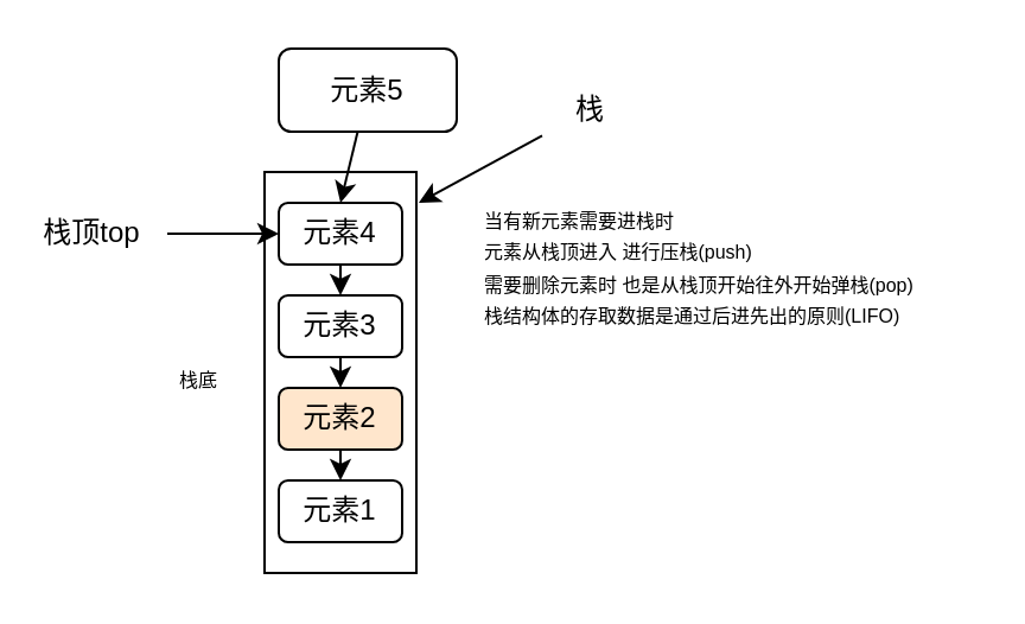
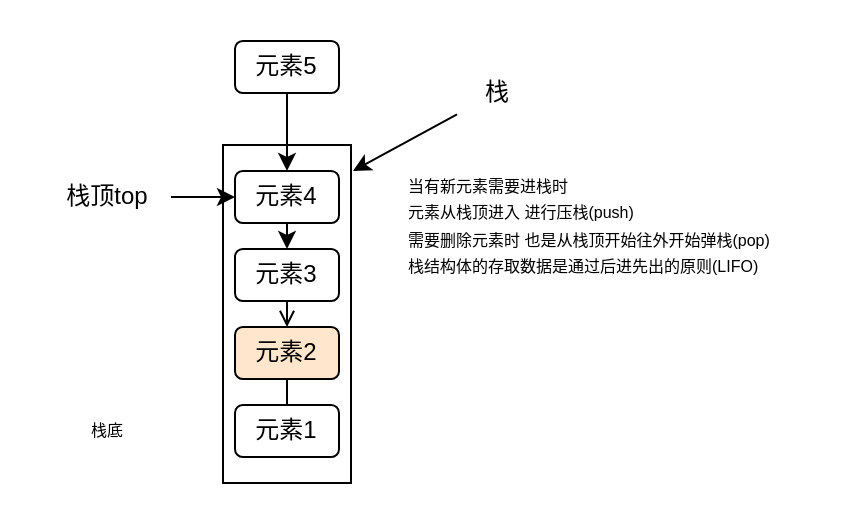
  <mxCell id="0" />
  <mxCell id="1" parent="0" />
  <mxCell id="2" value="" style="rounded=0;whiteSpace=wrap;html=1;direction=south;" vertex="1" parent="1"><mxGeometry x="111" y="72" width="64" height="169" as="geometry" /></mxCell>
- <mxCell id="3" style="edgeStyle=none;html=1;exitX=0.5;exitY=1;exitDx=0;exitDy=0;entryX=0.5;entryY=0;entryDx=0;entryDy=0;" edge="1" parent="1" source="4" target="5"><mxGeometry relative="1" as="geometry" /></mxCell>
+ <mxCell id="3" style="edgeStyle=none;html=1;exitX=0.5;exitY=1;exitDx=0;exitDy=0;entryX=0.5;entryY=0;entryDx=0;entryDy=0;endArrow=none;" edge="1" parent="1" source="4" target="5"><mxGeometry relative="1" as="geometry" /></mxCell>
  <mxCell id="4" value="元素2" style="rounded=1;whiteSpace=wrap;html=1;fillColor=#ffe6cc;" vertex="1" parent="1"><mxGeometry x="117" y="163" width="52" height="26" as="geometry" /></mxCell>
  <mxCell id="5" value="元素1" style="rounded=1;whiteSpace=wrap;html=1;" vertex="1" parent="1"><mxGeometry x="117" y="202" width="52" height="26" as="geometry" /></mxCell>
  <mxCell id="6" style="edgeStyle=none;html=1;" edge="1" parent="1" source="7"><mxGeometry relative="1" as="geometry"><mxPoint x="176" y="85" as="targetPoint" /></mxGeometry></mxCell>
  <mxCell id="7" value="栈" style="text;html=1;align=center;verticalAlign=middle;resizable=0;points=[];autosize=1;strokeColor=none;fillColor=none;" vertex="1" parent="1"><mxGeometry x="228" y="33" width="39" height="26" as="geometry" /></mxCell>
- <mxCell id="8" style="edgeStyle=none;html=1;exitX=0.5;exitY=1;exitDx=0;exitDy=0;entryX=0.5;entryY=0;entryDx=0;entryDy=0;" edge="1" parent="1" source="9" target="4"><mxGeometry relative="1" as="geometry" /></mxCell>
+ <mxCell id="8" style="edgeStyle=none;html=1;exitX=0.5;exitY=1;exitDx=0;exitDy=0;entryX=0.5;entryY=0;entryDx=0;entryDy=0;endArrow=open;" edge="1" parent="1" source="9" target="4"><mxGeometry relative="1" as="geometry" /></mxCell>
  <mxCell id="9" value="元素3" style="rounded=1;whiteSpace=wrap;html=1;" vertex="1" parent="1"><mxGeometry x="117" y="124" width="52" height="26" as="geometry" /></mxCell>
  <mxCell id="10" style="edgeStyle=none;html=1;exitX=0.5;exitY=1;exitDx=0;exitDy=0;entryX=0.5;entryY=0;entryDx=0;entryDy=0;" edge="1" parent="1" source="11" target="9"><mxGeometry relative="1" as="geometry" /></mxCell>
  <mxCell id="11" value="元素4" style="rounded=1;whiteSpace=wrap;html=1;" vertex="1" parent="1"><mxGeometry x="117" y="85" width="52" height="26" as="geometry" /></mxCell>
  <mxCell id="12" style="edgeStyle=none;html=1;entryX=0;entryY=0.5;entryDx=0;entryDy=0;" edge="1" parent="1" source="13" target="11"><mxGeometry relative="1" as="geometry" /></mxCell>
- <mxCell id="13" value="栈顶top" style="text;html=1;align=center;verticalAlign=middle;resizable=0;points=[];autosize=1;strokeColor=none;fillColor=none;" vertex="1" parent="1"><mxGeometry x="5" y="85" width="65" height="26" as="geometry" /></mxCell>
+ <mxCell id="13" value="栈顶top" style="text;html=1;align=center;verticalAlign=middle;resizable=0;points=[];autosize=1;strokeColor=none;fillColor=none;" vertex="1" parent="1"><mxGeometry y="85" width="65" height="26" as="geometry" x="20" /></mxCell>
  <mxCell id="14" value="&lt;font style=&quot;font-size: 8px;&quot;&gt;当有新元素需要进栈时&lt;br&gt;元素从栈顶进入 进行压栈(push)&lt;br&gt;需要删除元素时 也是从栈顶开始往外开始弹栈(pop)&lt;br&gt;栈结构体的存取数据是通过后进先出的原则(LIFO)&lt;br&gt;&lt;/font&gt;" style="text;html=1;align=left;verticalAlign=middle;resizable=0;points=[];autosize=1;strokeColor=none;fillColor=none;fontSize=11;" vertex="1" parent="1"><mxGeometry x="202" y="79" width="208" height="65" as="geometry" /></mxCell>
- <mxCell id="15" value="栈底" style="text;html=1;align=center;verticalAlign=middle;resizable=0;points=[];autosize=1;strokeColor=none;fillColor=none;fontSize=8;" vertex="1" parent="1"><mxGeometry x="63" y="147" width="39" height="26" as="geometry" /></mxCell>
+ <mxCell id="15" value="栈底" style="text;html=1;align=center;verticalAlign=middle;resizable=0;points=[];autosize=1;strokeColor=none;fillColor=none;fontSize=8;" vertex="1" parent="1"><mxGeometry x="33" y="202" width="39" height="26" as="geometry" /></mxCell>
  <mxCell id="16" style="edgeStyle=none;html=1;entryX=0.5;entryY=0;entryDx=0;entryDy=0;fontSize=8;" edge="1" parent="1" source="17" target="11"><mxGeometry relative="1" as="geometry" /></mxCell>
- <mxCell id="17" value="元素5" style="rounded=1;whiteSpace=wrap;html=1;" vertex="1" parent="1"><mxGeometry x="117" y="20" width="75" height="35" as="geometry" /></mxCell>
+ <mxCell id="17" value="元素5" style="rounded=1;whiteSpace=wrap;html=1;" vertex="1" parent="1"><mxGeometry x="117" y="20" width="52" height="26" as="geometry" /></mxCell>
